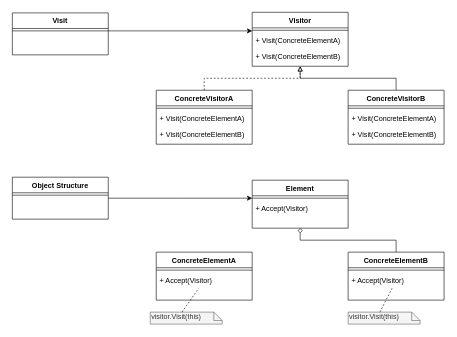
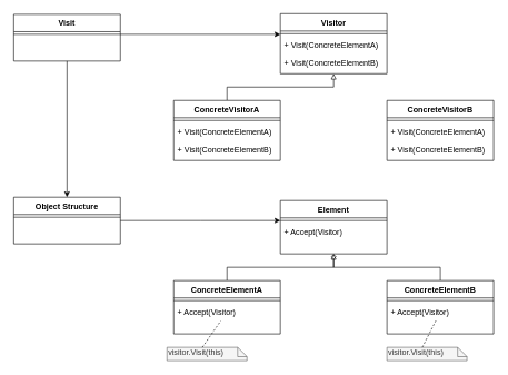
  <mxCell id="0" />
  <mxCell id="1" parent="0" />
- <mxCell id="3" style="edgeStyle=orthogonalEdgeStyle;rounded=0;orthogonalLoop=1;jettySize=auto;html=1;entryX=0.5;entryY=1;entryDx=0;entryDy=0;endArrow=block;endFill=0;dashed=1;" edge="1" parent="1" source="15" target="11"><mxGeometry relative="1" as="geometry" /></mxCell>
- <mxCell id="4" style="edgeStyle=orthogonalEdgeStyle;rounded=0;orthogonalLoop=1;jettySize=auto;html=1;entryX=0.5;entryY=1;entryDx=0;entryDy=0;endArrow=block;endFill=0;" edge="1" parent="1" source="19" target="11"><mxGeometry relative="1" as="geometry" /></mxCell>
+ <mxCell id="2" style="edgeStyle=orthogonalEdgeStyle;rounded=0;orthogonalLoop=1;jettySize=auto;html=1;entryX=0.5;entryY=0;entryDx=0;entryDy=0;" edge="1" parent="1" source="9" target="32"><mxGeometry relative="1" as="geometry" /></mxCell>
+ <mxCell id="3" style="edgeStyle=orthogonalEdgeStyle;rounded=0;orthogonalLoop=1;jettySize=auto;html=1;entryX=0.5;entryY=1;entryDx=0;entryDy=0;endArrow=block;endFill=0;" edge="1" parent="1" source="15" target="11"><mxGeometry relative="1" as="geometry" /></mxCell>
+ <mxCell id="5" style="edgeStyle=orthogonalEdgeStyle;rounded=0;orthogonalLoop=1;jettySize=auto;html=1;entryX=0.5;entryY=1;entryDx=0;entryDy=0;endArrow=block;endFill=0;" edge="1" parent="1" source="23" target="29"><mxGeometry relative="1" as="geometry" /></mxCell>
  <mxCell id="6" style="edgeStyle=orthogonalEdgeStyle;rounded=0;orthogonalLoop=1;jettySize=auto;html=1;entryX=0.5;entryY=1;entryDx=0;entryDy=0;endArrow=diamond;endFill=0;" edge="1" parent="1" source="26" target="29"><mxGeometry relative="1" as="geometry" /></mxCell>
  <mxCell id="7" style="edgeStyle=orthogonalEdgeStyle;rounded=0;orthogonalLoop=1;jettySize=auto;html=1;" edge="1" parent="1" source="32"><mxGeometry relative="1" as="geometry"><mxPoint x="420" y="330" as="targetPoint" /></mxGeometry></mxCell>
  <mxCell id="8" style="edgeStyle=orthogonalEdgeStyle;rounded=0;orthogonalLoop=1;jettySize=auto;html=1;entryX=0;entryY=-0.115;entryDx=0;entryDy=0;entryPerimeter=0;" edge="1" parent="1" source="10" target="13"><mxGeometry relative="1" as="geometry" /></mxCell>
  <mxCell id="9" value="Visit" style="swimlane;fontStyle=1;align=center;verticalAlign=top;childLayout=stackLayout;horizontal=1;startSize=26;horizontalStack=0;resizeParent=1;resizeLast=0;collapsible=1;marginBottom=0;rounded=0;shadow=0;strokeWidth=1;" vertex="1" parent="1"><mxGeometry x="20" y="21" width="160" height="70" as="geometry"><mxRectangle x="340" y="380" width="170" height="26" as="alternateBounds" /></mxGeometry></mxCell>
  <mxCell id="10" value="" style="line;html=1;strokeWidth=1;align=left;verticalAlign=middle;spacingTop=-1;spacingLeft=3;spacingRight=3;rotatable=0;labelPosition=right;points=[];portConstraint=eastwest;" vertex="1" parent="9"><mxGeometry y="26" width="160" height="8" as="geometry" /></mxCell>
  <mxCell id="11" value="Visitor" style="swimlane;fontStyle=1;align=center;verticalAlign=top;childLayout=stackLayout;horizontal=1;startSize=26;horizontalStack=0;resizeParent=1;resizeLast=0;collapsible=1;marginBottom=0;rounded=0;shadow=0;strokeWidth=1;" vertex="1" parent="1"><mxGeometry x="420" y="20" width="160" height="90" as="geometry"><mxRectangle x="340" y="380" width="170" height="26" as="alternateBounds" /></mxGeometry></mxCell>
  <mxCell id="12" value="" style="line;html=1;strokeWidth=1;align=left;verticalAlign=middle;spacingTop=-1;spacingLeft=3;spacingRight=3;rotatable=0;labelPosition=right;points=[];portConstraint=eastwest;" vertex="1" parent="11"><mxGeometry y="26" width="160" height="8" as="geometry" /></mxCell>
  <mxCell id="13" value="+ Visit(ConcreteElementA)" style="text;align=left;verticalAlign=top;spacingLeft=4;spacingRight=4;overflow=hidden;rotatable=0;points=[[0,0.5],[1,0.5]];portConstraint=eastwest;" vertex="1" parent="11"><mxGeometry y="34" width="160" height="26" as="geometry" /></mxCell>
  <mxCell id="14" value="+ Visit(ConcreteElementB)" style="text;align=left;verticalAlign=top;spacingLeft=4;spacingRight=4;overflow=hidden;rotatable=0;points=[[0,0.5],[1,0.5]];portConstraint=eastwest;" vertex="1" parent="11"><mxGeometry y="60" width="160" height="26" as="geometry" /></mxCell>
  <mxCell id="15" value="ConcreteVisitorA" style="swimlane;fontStyle=1;align=center;verticalAlign=top;childLayout=stackLayout;horizontal=1;startSize=26;horizontalStack=0;resizeParent=1;resizeLast=0;collapsible=1;marginBottom=0;rounded=0;shadow=0;strokeWidth=1;" vertex="1" parent="1"><mxGeometry x="260" y="150" width="160" height="90" as="geometry"><mxRectangle x="340" y="380" width="170" height="26" as="alternateBounds" /></mxGeometry></mxCell>
  <mxCell id="16" value="" style="line;html=1;strokeWidth=1;align=left;verticalAlign=middle;spacingTop=-1;spacingLeft=3;spacingRight=3;rotatable=0;labelPosition=right;points=[];portConstraint=eastwest;" vertex="1" parent="15"><mxGeometry y="26" width="160" height="8" as="geometry" /></mxCell>
  <mxCell id="17" value="+ Visit(ConcreteElementA)" style="text;align=left;verticalAlign=top;spacingLeft=4;spacingRight=4;overflow=hidden;rotatable=0;points=[[0,0.5],[1,0.5]];portConstraint=eastwest;" vertex="1" parent="15"><mxGeometry y="34" width="160" height="26" as="geometry" /></mxCell>
  <mxCell id="18" value="+ Visit(ConcreteElementB)" style="text;align=left;verticalAlign=top;spacingLeft=4;spacingRight=4;overflow=hidden;rotatable=0;points=[[0,0.5],[1,0.5]];portConstraint=eastwest;" vertex="1" parent="15"><mxGeometry y="60" width="160" height="26" as="geometry" /></mxCell>
  <mxCell id="19" value="ConcreteVisitorB" style="swimlane;fontStyle=1;align=center;verticalAlign=top;childLayout=stackLayout;horizontal=1;startSize=26;horizontalStack=0;resizeParent=1;resizeLast=0;collapsible=1;marginBottom=0;rounded=0;shadow=0;strokeWidth=1;" vertex="1" parent="1"><mxGeometry x="580" y="150" width="160" height="90" as="geometry"><mxRectangle x="340" y="380" width="170" height="26" as="alternateBounds" /></mxGeometry></mxCell>
  <mxCell id="20" value="" style="line;html=1;strokeWidth=1;align=left;verticalAlign=middle;spacingTop=-1;spacingLeft=3;spacingRight=3;rotatable=0;labelPosition=right;points=[];portConstraint=eastwest;" vertex="1" parent="19"><mxGeometry y="26" width="160" height="8" as="geometry" /></mxCell>
  <mxCell id="21" value="+ Visit(ConcreteElementA)" style="text;align=left;verticalAlign=top;spacingLeft=4;spacingRight=4;overflow=hidden;rotatable=0;points=[[0,0.5],[1,0.5]];portConstraint=eastwest;" vertex="1" parent="19"><mxGeometry y="34" width="160" height="26" as="geometry" /></mxCell>
  <mxCell id="22" value="+ Visit(ConcreteElementB)" style="text;align=left;verticalAlign=top;spacingLeft=4;spacingRight=4;overflow=hidden;rotatable=0;points=[[0,0.5],[1,0.5]];portConstraint=eastwest;" vertex="1" parent="19"><mxGeometry y="60" width="160" height="26" as="geometry" /></mxCell>
  <mxCell id="23" value="ConcreteElementA" style="swimlane;fontStyle=1;align=center;verticalAlign=top;childLayout=stackLayout;horizontal=1;startSize=26;horizontalStack=0;resizeParent=1;resizeLast=0;collapsible=1;marginBottom=0;rounded=0;shadow=0;strokeWidth=1;" vertex="1" parent="1"><mxGeometry x="260" y="420" width="160" height="80" as="geometry"><mxRectangle x="340" y="380" width="170" height="26" as="alternateBounds" /></mxGeometry></mxCell>
  <mxCell id="24" value="" style="line;html=1;strokeWidth=1;align=left;verticalAlign=middle;spacingTop=-1;spacingLeft=3;spacingRight=3;rotatable=0;labelPosition=right;points=[];portConstraint=eastwest;" vertex="1" parent="23"><mxGeometry y="26" width="160" height="8" as="geometry" /></mxCell>
  <mxCell id="25" value="+ Accept(Visitor)" style="text;align=left;verticalAlign=top;spacingLeft=4;spacingRight=4;overflow=hidden;rotatable=0;points=[[0,0.5],[1,0.5]];portConstraint=eastwest;" vertex="1" parent="23"><mxGeometry y="34" width="160" height="26" as="geometry" /></mxCell>
  <mxCell id="26" value="ConcreteElementB" style="swimlane;fontStyle=1;align=center;verticalAlign=top;childLayout=stackLayout;horizontal=1;startSize=26;horizontalStack=0;resizeParent=1;resizeLast=0;collapsible=1;marginBottom=0;rounded=0;shadow=0;strokeWidth=1;" vertex="1" parent="1"><mxGeometry x="580" y="420" width="160" height="80" as="geometry"><mxRectangle x="340" y="380" width="170" height="26" as="alternateBounds" /></mxGeometry></mxCell>
  <mxCell id="27" value="" style="line;html=1;strokeWidth=1;align=left;verticalAlign=middle;spacingTop=-1;spacingLeft=3;spacingRight=3;rotatable=0;labelPosition=right;points=[];portConstraint=eastwest;" vertex="1" parent="26"><mxGeometry y="26" width="160" height="8" as="geometry" /></mxCell>
  <mxCell id="28" value="+ Accept(Visitor)" style="text;align=left;verticalAlign=top;spacingLeft=4;spacingRight=4;overflow=hidden;rotatable=0;points=[[0,0.5],[1,0.5]];portConstraint=eastwest;" vertex="1" parent="26"><mxGeometry y="34" width="160" height="26" as="geometry" /></mxCell>
  <mxCell id="29" value="Element" style="swimlane;fontStyle=1;align=center;verticalAlign=top;childLayout=stackLayout;horizontal=1;startSize=26;horizontalStack=0;resizeParent=1;resizeLast=0;collapsible=1;marginBottom=0;rounded=0;shadow=0;strokeWidth=1;" vertex="1" parent="1"><mxGeometry x="420" y="300" width="160" height="80" as="geometry"><mxRectangle x="340" y="380" width="170" height="26" as="alternateBounds" /></mxGeometry></mxCell>
  <mxCell id="30" value="" style="line;html=1;strokeWidth=1;align=left;verticalAlign=middle;spacingTop=-1;spacingLeft=3;spacingRight=3;rotatable=0;labelPosition=right;points=[];portConstraint=eastwest;" vertex="1" parent="29"><mxGeometry y="26" width="160" height="8" as="geometry" /></mxCell>
  <mxCell id="31" value="+ Accept(Visitor)" style="text;align=left;verticalAlign=top;spacingLeft=4;spacingRight=4;overflow=hidden;rotatable=0;points=[[0,0.5],[1,0.5]];portConstraint=eastwest;" vertex="1" parent="29"><mxGeometry y="34" width="160" height="26" as="geometry" /></mxCell>
  <mxCell id="32" value="Object Structure" style="swimlane;fontStyle=1;align=center;verticalAlign=top;childLayout=stackLayout;horizontal=1;startSize=26;horizontalStack=0;resizeParent=1;resizeLast=0;collapsible=1;marginBottom=0;rounded=0;shadow=0;strokeWidth=1;" vertex="1" parent="1"><mxGeometry x="20" y="295" width="160" height="70" as="geometry"><mxRectangle x="340" y="380" width="170" height="26" as="alternateBounds" /></mxGeometry></mxCell>
  <mxCell id="33" value="" style="line;html=1;strokeWidth=1;align=left;verticalAlign=middle;spacingTop=-1;spacingLeft=3;spacingRight=3;rotatable=0;labelPosition=right;points=[];portConstraint=eastwest;" vertex="1" parent="32"><mxGeometry y="26" width="160" height="8" as="geometry" /></mxCell>
  <mxCell id="34" value="visitor.Visit(this)" style="shape=note;whiteSpace=wrap;html=1;size=14;verticalAlign=top;align=left;spacingTop=-6;fillColor=#f5f5f5;strokeColor=#666666;fontColor=#333333;" vertex="1" parent="1"><mxGeometry x="250" y="520" width="120" height="20" as="geometry" /></mxCell>
  <mxCell id="35" value="visitor.Visit(this)" style="shape=note;whiteSpace=wrap;html=1;size=14;verticalAlign=top;align=left;spacingTop=-6;fillColor=#f5f5f5;strokeColor=#666666;fontColor=#333333;" vertex="1" parent="1"><mxGeometry x="580" y="520" width="120" height="20" as="geometry" /></mxCell>
  <mxCell id="36" value="" style="endArrow=none;dashed=1;html=1;exitX=0;exitY=0;exitDx=53;exitDy=0;exitPerimeter=0;" edge="1" parent="1" source="35" target="28"><mxGeometry width="50" height="50" relative="1" as="geometry"><mxPoint x="510" y="520" as="sourcePoint" /><mxPoint x="560" y="470" as="targetPoint" /></mxGeometry></mxCell>
  <mxCell id="37" value="" style="endArrow=none;dashed=1;html=1;exitX=0;exitY=0;exitDx=53;exitDy=0;exitPerimeter=0;" edge="1" parent="1" source="34" target="25"><mxGeometry width="50" height="50" relative="1" as="geometry"><mxPoint x="90" y="530" as="sourcePoint" /><mxPoint x="140" y="480" as="targetPoint" /></mxGeometry></mxCell>
